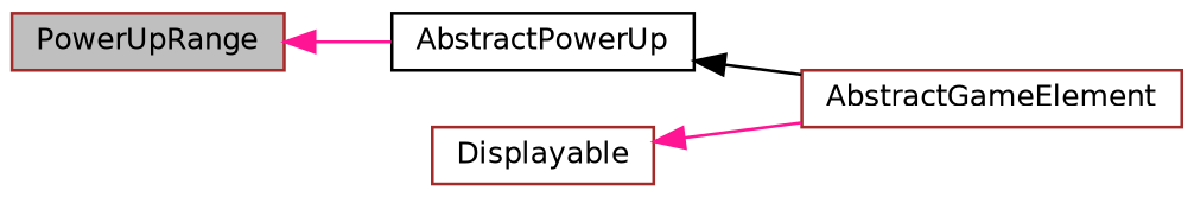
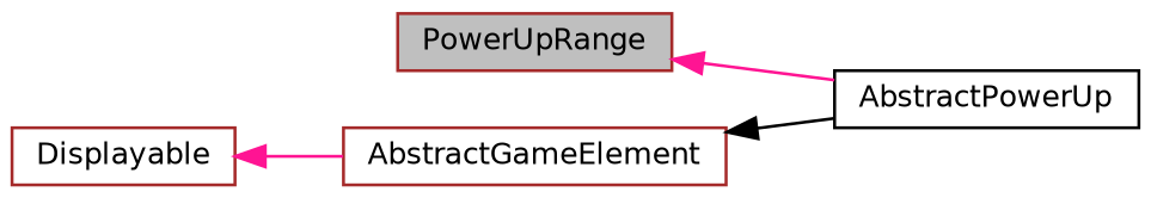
  digraph {
    rankdir=LR
    node [color=brown fillcolor=white fontname=Helvetica fontsize=10 shape=record style=filled]
    edge [color=deeppink dir=back fontname=Helvetica fontsize=10 labelfontname=Helvetica labelfontsize=10 style=solid]
    n1 [fillcolor=grey75 fontcolor=black height=0.2 label=PowerUpRange width=0.4]
    n2 [color=black height=0.2 label=AbstractPowerUp width=0.4]
    n3 [height=0.2 label=AbstractGameElement width=0.4]
    n4 [height=0.2 label=Displayable width=0.4]
    n1 -> n2
-   n2 -> n3 [color=black]
+   n3 -> n2 [color=black]
    n4 -> n3
  }
